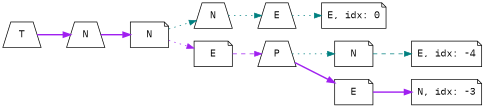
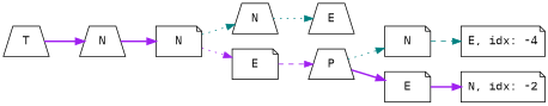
  digraph {
    fontname="IBM Plex Mono"
    rankdir=LR
    node [fontname="IBM Plex Mono" shape=note]
    edge [color=purple fontname="IBM Plex Mono" style=dotted]
    n1 [label=T shape=trapezium]
    n2 [label=N shape=trapezium]
    n3 [label=N]
    n4 [label=N shape=trapezium]
    n5 [label=E]
    n6 [label=E shape=trapezium]
    n7 [label=P shape=trapezium]
-   n8 [label="E, idx: 0"]
    n9 [label=N]
    n10 [label=E]
    n11 [label="E, idx: -4"]
-   n12 [label="N, idx: -3"]
+   n12 [label="N, idx: -2"]
    n1 -> n2 [style=bold]
    n2 -> n3 [style=bold]
    n3 -> n4 [color=teal]
    n3 -> n5
    n4 -> n6 [color=teal]
    n5 -> n7 [style=dashed]
-   n6 -> n8 [color=teal]
    n7 -> n9 [color=teal]
    n7 -> n10 [style=bold]
    n9 -> n11 [color=teal style=dashed]
    n10 -> n12 [style=bold]
  }
